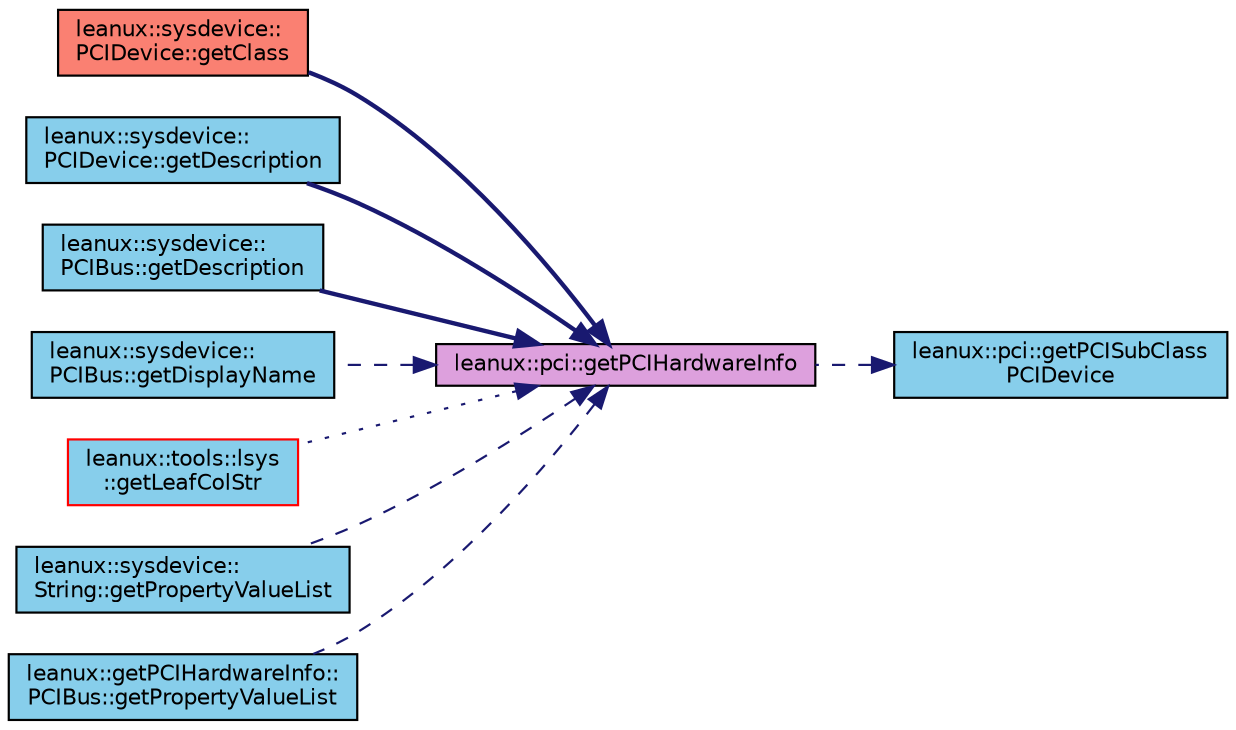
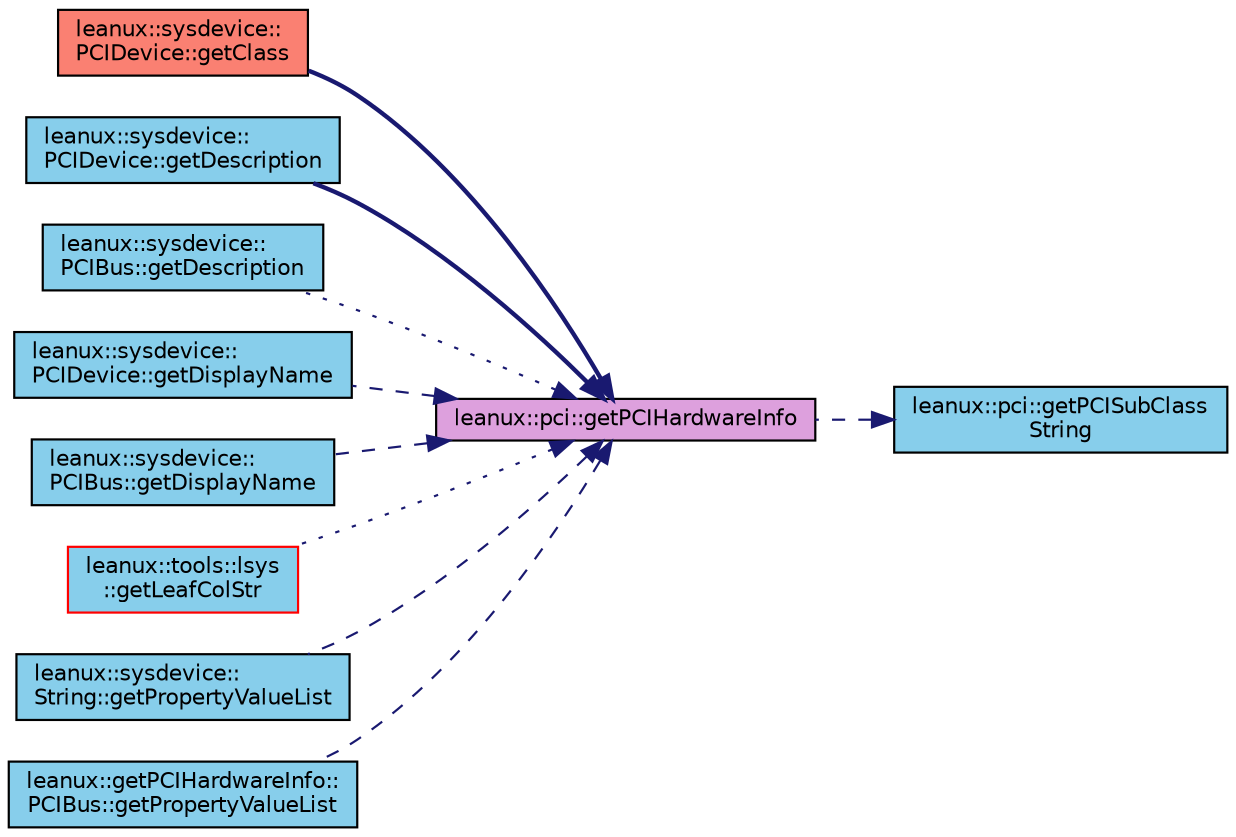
  digraph {
    rankdir=RL
    node [color=black fillcolor=skyblue fontname=Helvetica fontsize=10 shape=record style=filled]
    edge [color=midnightblue dir=back fontname=Helvetica fontsize=10 labelfontname=Helvetica labelfontsize=10 style=dashed]
-   n1 [fontcolor=black height=0.2 label="leanux::pci::getPCISubClass\lPCIDevice" width=0.4]
+   n1 [fontcolor=black height=0.2 label="leanux::pci::getPCISubClass\lString" width=0.4]
    n2 [fillcolor=plum height=0.2 label="leanux::pci::getPCIHardwareInfo" width=0.4]
    n3 [fillcolor=salmon height=0.2 label="leanux::sysdevice::\lPCIDevice::getClass" width=0.4]
    n4 [height=0.2 label="leanux::sysdevice::\lPCIDevice::getDescription" width=0.4]
    n5 [height=0.2 label="leanux::sysdevice::\lPCIBus::getDescription" width=0.4]
+   n6 [height=0.2 label="leanux::sysdevice::\lPCIDevice::getDisplayName" width=0.4]
    n7 [height=0.2 label="leanux::sysdevice::\lPCIBus::getDisplayName" width=0.4]
    n8 [color=red height=0.2 label="leanux::tools::lsys\l::getLeafColStr" width=0.4]
    n9 [height=0.2 label="leanux::sysdevice::\lString::getPropertyValueList" width=0.4]
    n10 [height=0.2 label="leanux::getPCIHardwareInfo::\lPCIBus::getPropertyValueList" width=0.4]
    n1 -> n2
    n2 -> n3 [style=bold]
    n2 -> n4 [style=bold]
-   n2 -> n5 [style=bold]
+   n2 -> n5 [style=dotted]
+   n2 -> n6
    n2 -> n7
    n2 -> n8 [style=dotted]
    n2 -> n9
    n2 -> n10
  }
